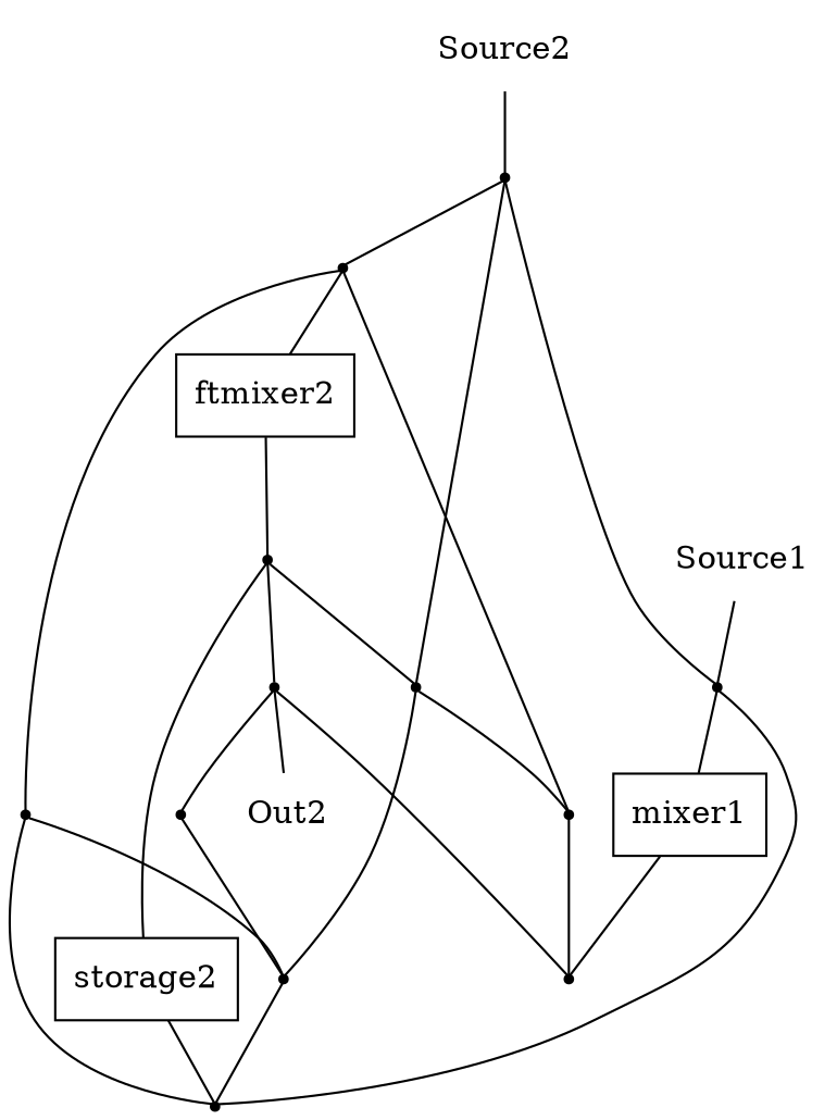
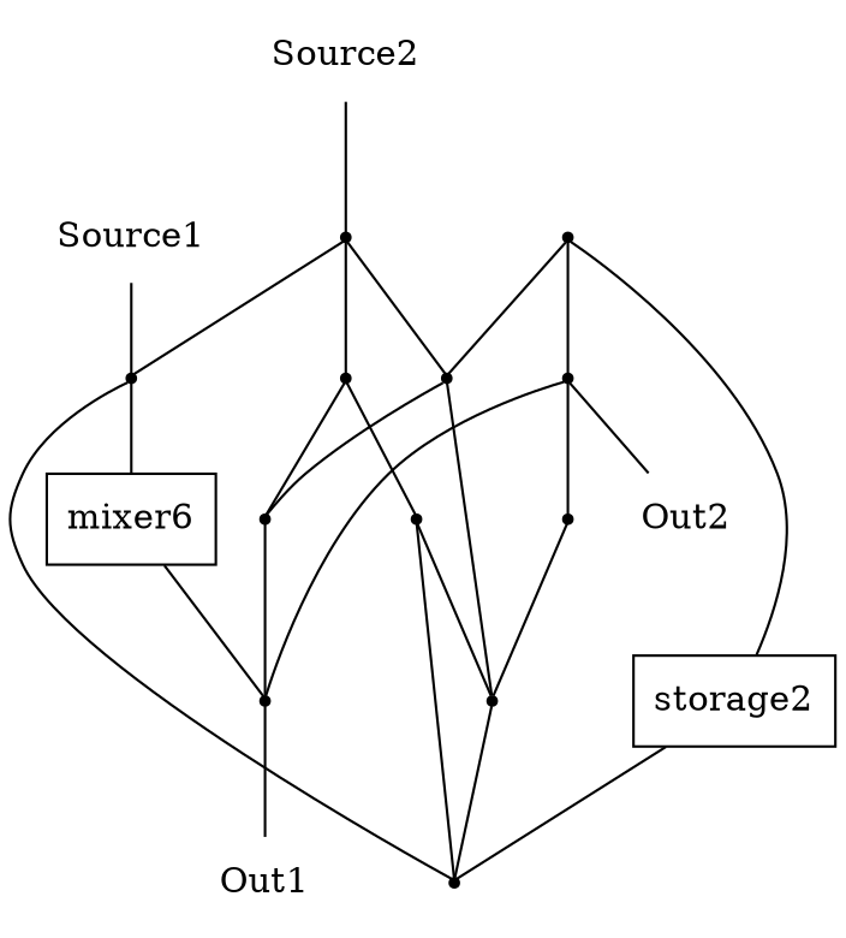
  graph {
    rankdir=TB
    node [shape=point]
    n1 [label=Switch1]
    n2 [label=Switch5]
    n3 [label=Switch2]
    n4 [label=switch65805]
-   n5 [label=mixer1 shape=rectangular]
+   n5 [label=mixer6 shape=rectangular]
    n6 [label=Switch6]
    n7 [label=switch50058]
-   n8 [label=ftmixer2 shape=rectangular]
    n9 [label=switch64207]
    n10 [label=switch76341]
    n11 [label=Source1 shape=plaintext]
    n12 [label=Out2 shape=plaintext]
    n13 [label=Switch7]
    n14 [label=Switch3]
+   n15 [label=Out1 shape=plaintext]
    n16 [label=switch81013]
    n17 [label=Source2 shape=plaintext]
    n18 [label=Switch4]
    n19 [label=storage2 shape=rectangular]
    n1 -- n2
    n1 -- n3
    n1 -- n4
    n2 -- n5
    n2 -- n6
    n3 -- n7
-   n3 -- n8
    n3 -- n9
    n4 -- n7
    n4 -- n10
    n5 -- n13
    n7 -- n13
-   n8 -- n14
    n9 -- n6
    n9 -- n10
    n10 -- n6
    n11 -- n2
+   n13 -- n15
    n14 -- n4
    n14 -- n18
    n14 -- n19
    n16 -- n10
    n17 -- n1
    n18 -- n12
    n18 -- n13
    n18 -- n16
    n19 -- n6
  }
